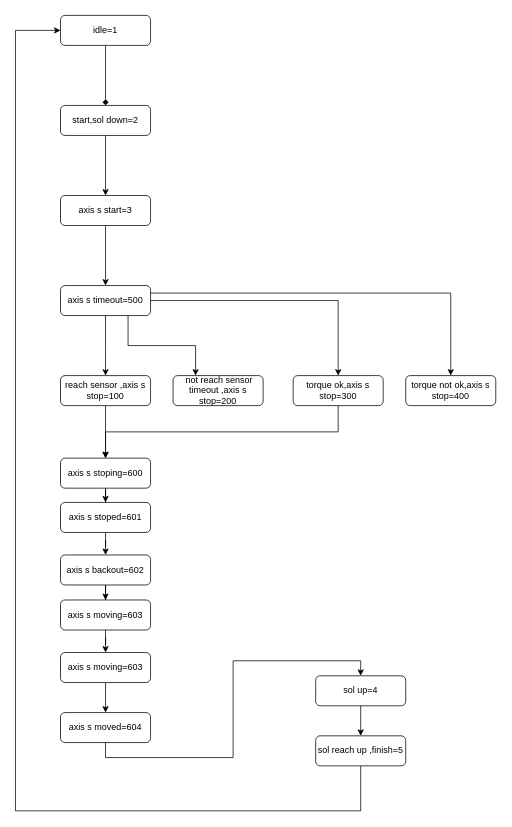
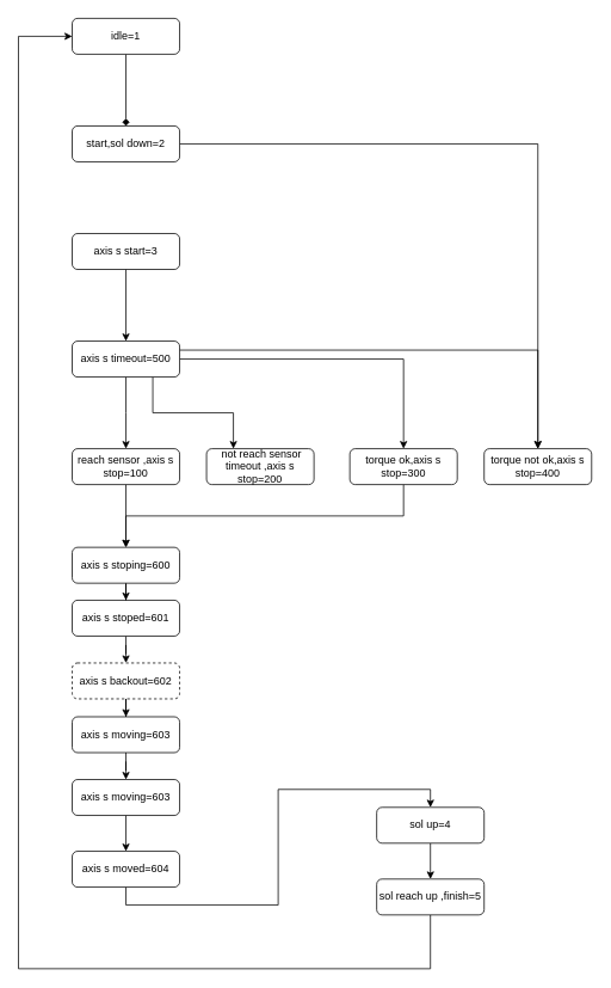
  <mxCell id="0" />
  <mxCell id="1" parent="0" />
  <mxCell id="2" value="" style="edgeStyle=orthogonalEdgeStyle;rounded=0;orthogonalLoop=1;jettySize=auto;html=1;endArrow=diamond;" edge="1" parent="1" source="3" target="5"><mxGeometry relative="1" as="geometry" /></mxCell>
  <mxCell id="3" value="idle=1" style="rounded=1;whiteSpace=wrap;html=1;fontSize=12;glass=0;strokeWidth=1;shadow=0;" vertex="1" parent="1"><mxGeometry x="80" y="20" width="120" height="40" as="geometry" /></mxCell>
- <mxCell id="4" value="" style="edgeStyle=orthogonalEdgeStyle;rounded=0;orthogonalLoop=1;jettySize=auto;html=1;" edge="1" parent="1" source="5" target="7"><mxGeometry relative="1" as="geometry" /></mxCell>
+ <mxCell id="4" value="" style="edgeStyle=orthogonalEdgeStyle;rounded=0;orthogonalLoop=1;jettySize=auto;html=1;" edge="1" parent="1" source="5" target="18"><mxGeometry relative="1" as="geometry" /></mxCell>
  <mxCell id="5" value="start,sol down=2" style="rounded=1;whiteSpace=wrap;html=1;fontSize=12;glass=0;strokeWidth=1;shadow=0;" vertex="1" parent="1"><mxGeometry x="80" y="140" width="120" height="40" as="geometry" /></mxCell>
  <mxCell id="6" value="" style="edgeStyle=orthogonalEdgeStyle;rounded=0;orthogonalLoop=1;jettySize=auto;html=1;" edge="1" parent="1" source="7" target="12"><mxGeometry relative="1" as="geometry" /></mxCell>
  <mxCell id="7" value="axis s start=3" style="rounded=1;whiteSpace=wrap;html=1;fontSize=12;glass=0;strokeWidth=1;shadow=0;" vertex="1" parent="1"><mxGeometry x="80" y="260" width="120" height="40" as="geometry" /></mxCell>
  <mxCell id="8" value="" style="edgeStyle=orthogonalEdgeStyle;rounded=0;orthogonalLoop=1;jettySize=auto;html=1;" edge="1" parent="1" source="12" target="14"><mxGeometry relative="1" as="geometry"><Array as="points"><mxPoint x="140" y="460" /><mxPoint x="140" y="460" /></Array></mxGeometry></mxCell>
  <mxCell id="9" style="edgeStyle=orthogonalEdgeStyle;rounded=0;orthogonalLoop=1;jettySize=auto;html=1;exitX=0.75;exitY=1;exitDx=0;exitDy=0;entryX=0.25;entryY=0;entryDx=0;entryDy=0;" edge="1" parent="1" source="12" target="15"><mxGeometry relative="1" as="geometry" /></mxCell>
  <mxCell id="10" value="" style="edgeStyle=orthogonalEdgeStyle;rounded=0;orthogonalLoop=1;jettySize=auto;html=1;" edge="1" parent="1" source="12" target="17"><mxGeometry relative="1" as="geometry" /></mxCell>
  <mxCell id="11" style="edgeStyle=orthogonalEdgeStyle;rounded=0;orthogonalLoop=1;jettySize=auto;html=1;exitX=1;exitY=0.25;exitDx=0;exitDy=0;entryX=0.5;entryY=0;entryDx=0;entryDy=0;" edge="1" parent="1" source="12" target="18"><mxGeometry relative="1" as="geometry" /></mxCell>
  <mxCell id="12" value="axis s timeout=500" style="rounded=1;whiteSpace=wrap;html=1;fontSize=12;glass=0;strokeWidth=1;shadow=0;" vertex="1" parent="1"><mxGeometry x="80" y="380" width="120" height="40" as="geometry" /></mxCell>
  <mxCell id="13" value="" style="edgeStyle=orthogonalEdgeStyle;rounded=0;orthogonalLoop=1;jettySize=auto;html=1;" edge="1" parent="1" source="14" target="24"><mxGeometry relative="1" as="geometry" /></mxCell>
  <mxCell id="14" value="reach sensor ,axis s stop=100" style="rounded=1;whiteSpace=wrap;html=1;fontSize=12;glass=0;strokeWidth=1;shadow=0;" vertex="1" parent="1"><mxGeometry x="80" y="500" width="120" height="40" as="geometry" /></mxCell>
  <mxCell id="15" value="&amp;nbsp;not reach sensor timeout ,axis s stop=200" style="rounded=1;whiteSpace=wrap;html=1;fontSize=12;glass=0;strokeWidth=1;shadow=0;" vertex="1" parent="1"><mxGeometry x="230" y="500" width="120" height="40" as="geometry" /></mxCell>
  <mxCell id="16" style="edgeStyle=orthogonalEdgeStyle;rounded=0;orthogonalLoop=1;jettySize=auto;html=1;exitX=0.5;exitY=1;exitDx=0;exitDy=0;entryX=0.5;entryY=0;entryDx=0;entryDy=0;" edge="1" parent="1" source="17" target="24"><mxGeometry relative="1" as="geometry" /></mxCell>
  <mxCell id="17" value="torque ok,axis s stop=300" style="rounded=1;whiteSpace=wrap;html=1;fontSize=12;glass=0;strokeWidth=1;shadow=0;" vertex="1" parent="1"><mxGeometry x="390" y="500" width="120" height="40" as="geometry" /></mxCell>
  <mxCell id="18" value="torque not ok,axis s stop=400" style="rounded=1;whiteSpace=wrap;html=1;fontSize=12;glass=0;strokeWidth=1;shadow=0;" vertex="1" parent="1"><mxGeometry x="540" y="500" width="120" height="40" as="geometry" /></mxCell>
  <mxCell id="19" value="" style="edgeStyle=orthogonalEdgeStyle;rounded=0;orthogonalLoop=1;jettySize=auto;html=1;" edge="1" parent="1" source="20" target="22"><mxGeometry relative="1" as="geometry" /></mxCell>
  <mxCell id="20" value="sol up=4" style="rounded=1;whiteSpace=wrap;html=1;fontSize=12;glass=0;strokeWidth=1;shadow=0;" vertex="1" parent="1"><mxGeometry x="420" y="900" width="120" height="40" as="geometry" /></mxCell>
  <mxCell id="21" style="edgeStyle=orthogonalEdgeStyle;rounded=0;orthogonalLoop=1;jettySize=auto;html=1;exitX=0.5;exitY=1;exitDx=0;exitDy=0;entryX=0;entryY=0.5;entryDx=0;entryDy=0;" edge="1" parent="1" source="22" target="3"><mxGeometry relative="1" as="geometry"><Array as="points"><mxPoint x="480" y="1080" /><mxPoint x="20" y="1080" /><mxPoint x="20" y="40" /></Array></mxGeometry></mxCell>
  <mxCell id="22" value="sol reach up ,finish=5" style="rounded=1;whiteSpace=wrap;html=1;fontSize=12;glass=0;strokeWidth=1;shadow=0;" vertex="1" parent="1"><mxGeometry x="420" y="980" width="120" height="40" as="geometry" /></mxCell>
  <mxCell id="23" value="" style="edgeStyle=orthogonalEdgeStyle;rounded=0;orthogonalLoop=1;jettySize=auto;html=1;" edge="1" parent="1" source="24" target="26"><mxGeometry relative="1" as="geometry" /></mxCell>
  <mxCell id="24" value="axis s stoping=600" style="rounded=1;whiteSpace=wrap;html=1;fontSize=12;glass=0;strokeWidth=1;shadow=0;" vertex="1" parent="1"><mxGeometry x="80" y="610" width="120" height="40" as="geometry" /></mxCell>
  <mxCell id="25" value="" style="edgeStyle=orthogonalEdgeStyle;rounded=0;orthogonalLoop=1;jettySize=auto;html=1;" edge="1" parent="1" source="26" target="28"><mxGeometry relative="1" as="geometry" /></mxCell>
  <mxCell id="26" value="axis s stoped=601" style="rounded=1;whiteSpace=wrap;html=1;fontSize=12;glass=0;strokeWidth=1;shadow=0;" vertex="1" parent="1"><mxGeometry x="80" y="669" width="120" height="40" as="geometry" /></mxCell>
  <mxCell id="27" value="" style="edgeStyle=orthogonalEdgeStyle;rounded=0;orthogonalLoop=1;jettySize=auto;html=1;" edge="1" parent="1" source="28" target="30"><mxGeometry relative="1" as="geometry" /></mxCell>
- <mxCell id="28" value="axis s backout=602" style="rounded=1;whiteSpace=wrap;html=1;fontSize=12;glass=0;strokeWidth=1;shadow=0;" vertex="1" parent="1"><mxGeometry x="80" y="739" width="120" height="40" as="geometry" /></mxCell>
+ <mxCell id="28" value="axis s backout=602" style="rounded=1;whiteSpace=wrap;html=1;fontSize=12;glass=0;strokeWidth=1;shadow=0;dashed=1;" vertex="1" parent="1"><mxGeometry x="80" y="739" width="120" height="40" as="geometry" /></mxCell>
  <mxCell id="29" value="" style="edgeStyle=orthogonalEdgeStyle;rounded=0;orthogonalLoop=1;jettySize=auto;html=1;" edge="1" parent="1" source="30" target="32"><mxGeometry relative="1" as="geometry" /></mxCell>
  <mxCell id="30" value="axis s moving=603" style="rounded=1;whiteSpace=wrap;html=1;fontSize=12;glass=0;strokeWidth=1;shadow=0;" vertex="1" parent="1"><mxGeometry x="80" y="799" width="120" height="40" as="geometry" /></mxCell>
  <mxCell id="31" value="" style="edgeStyle=orthogonalEdgeStyle;rounded=0;orthogonalLoop=1;jettySize=auto;html=1;" edge="1" parent="1" source="32" target="34"><mxGeometry relative="1" as="geometry" /></mxCell>
  <mxCell id="32" value="axis s moving=603" style="rounded=1;whiteSpace=wrap;html=1;fontSize=12;glass=0;strokeWidth=1;shadow=0;" vertex="1" parent="1"><mxGeometry x="80" y="869" width="120" height="40" as="geometry" /></mxCell>
  <mxCell id="33" style="edgeStyle=orthogonalEdgeStyle;rounded=0;orthogonalLoop=1;jettySize=auto;html=1;exitX=0.5;exitY=1;exitDx=0;exitDy=0;entryX=0.5;entryY=0;entryDx=0;entryDy=0;" edge="1" parent="1" source="34" target="20"><mxGeometry relative="1" as="geometry" /></mxCell>
  <mxCell id="34" value="axis s moved=604" style="rounded=1;whiteSpace=wrap;html=1;fontSize=12;glass=0;strokeWidth=1;shadow=0;" vertex="1" parent="1"><mxGeometry x="80" y="949" width="120" height="40" as="geometry" /></mxCell>
